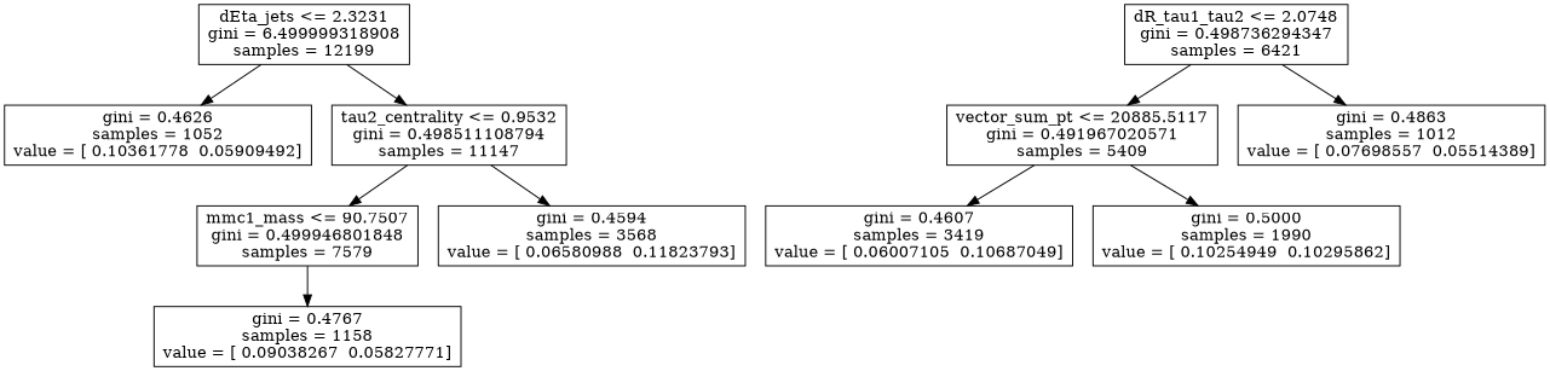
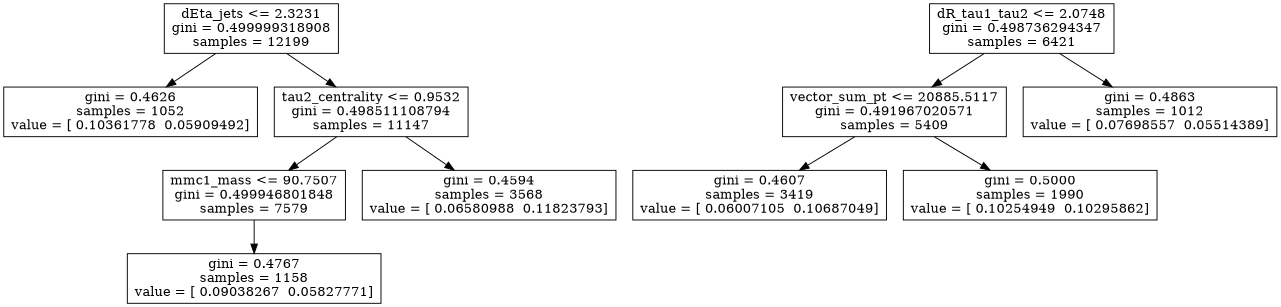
  digraph {
    node [shape=box]
-   n1 [label="dEta_jets <= 2.3231\ngini = 6.499999318908\nsamples = 12199"]
+   n1 [label="dEta_jets <= 2.3231\ngini = 0.499999318908\nsamples = 12199"]
    n2 [label="gini = 0.4626\nsamples = 1052\nvalue = [ 0.10361778  0.05909492]"]
    n3 [label="tau2_centrality <= 0.9532\ngini = 0.498511108794\nsamples = 11147"]
    n4 [label="mmc1_mass <= 90.7507\ngini = 0.499946801848\nsamples = 7579"]
    n5 [label="gini = 0.4594\nsamples = 3568\nvalue = [ 0.06580988  0.11823793]"]
    n6 [label="gini = 0.4767\nsamples = 1158\nvalue = [ 0.09038267  0.05827771]"]
    n7 [label="dR_tau1_tau2 <= 2.0748\ngini = 0.498736294347\nsamples = 6421"]
    n8 [label="vector_sum_pt <= 20885.5117\ngini = 0.491967020571\nsamples = 5409"]
    n9 [label="gini = 0.4863\nsamples = 1012\nvalue = [ 0.07698557  0.05514389]"]
    n10 [label="gini = 0.4607\nsamples = 3419\nvalue = [ 0.06007105  0.10687049]"]
    n11 [label="gini = 0.5000\nsamples = 1990\nvalue = [ 0.10254949  0.10295862]"]
    n1 -> n2
    n1 -> n3
    n3 -> n4
    n3 -> n5
    n4 -> n6
    n7 -> n8
    n7 -> n9
    n8 -> n10
    n8 -> n11
  }
